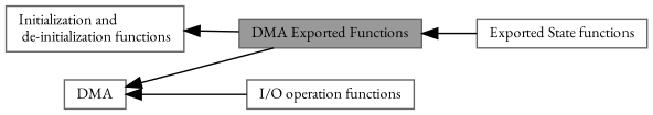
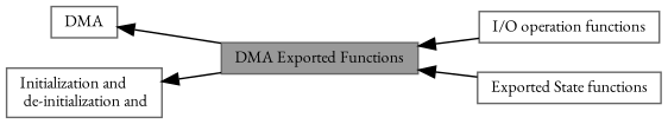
  digraph {
    fontname="EB Garamond"
    rankdir=LR
    node [color=grey40 fillcolor=white fontname="EB Garamond" fontsize=10 shape=box style=filled]
    edge [dir=back fontname="EB Garamond" fontsize=10 labelfontname=Helvetica labelfontsize=10 shape=plaintext style=solid]
    n1 [height=0.2 label=DMA width=0.4]
    n2 [color=gray40 fillcolor=grey60 fontcolor=black height=0.2 label="DMA Exported Functions" width=0.4]
    n3 [height=0.2 label="I/O operation functions" width=0.4]
    n4 [height=0.2 label="Exported State functions" width=0.4]
-   n5 [height=0.2 label="Initialization and\l de-initialization functions" width=0.4]
+   n5 [height=0.2 label="Initialization and\l de-initialization and" width=0.4]
    n1 -> n2
-   n1 -> n3
+   n2 -> n3
    n2 -> n4
    n5 -> n2
  }
